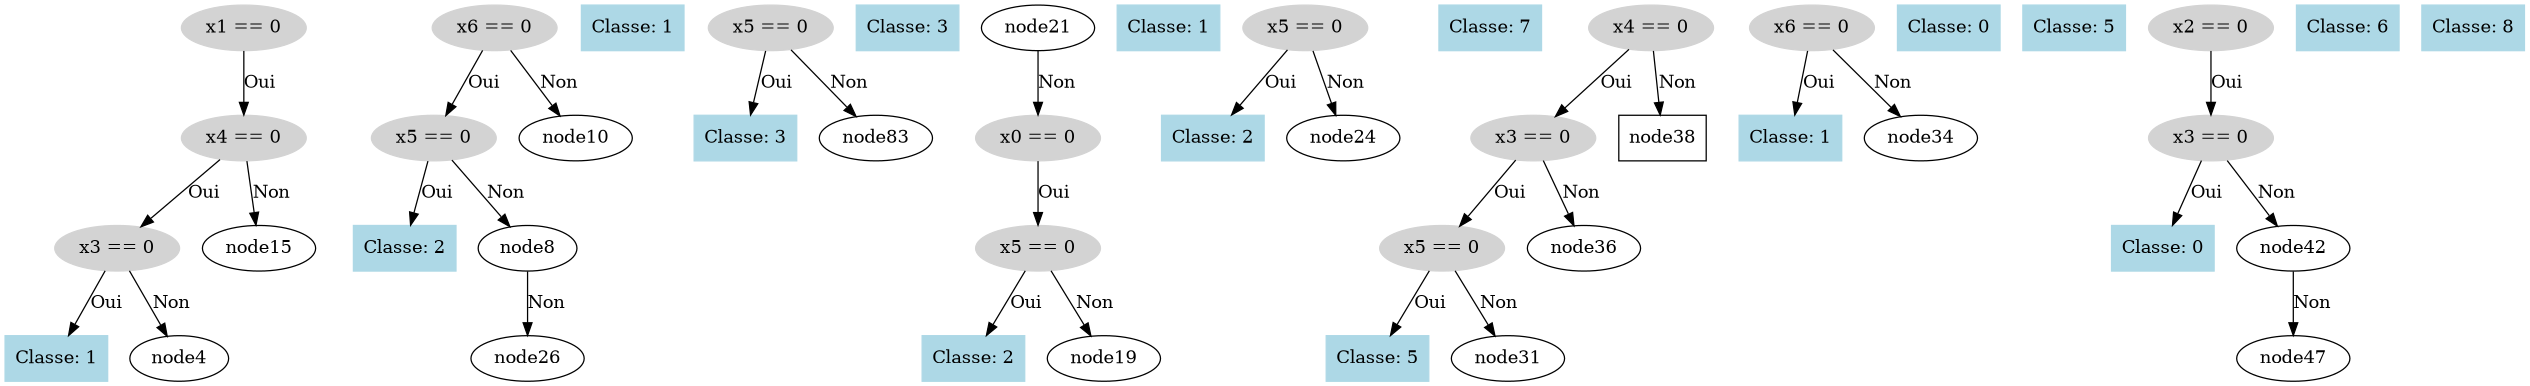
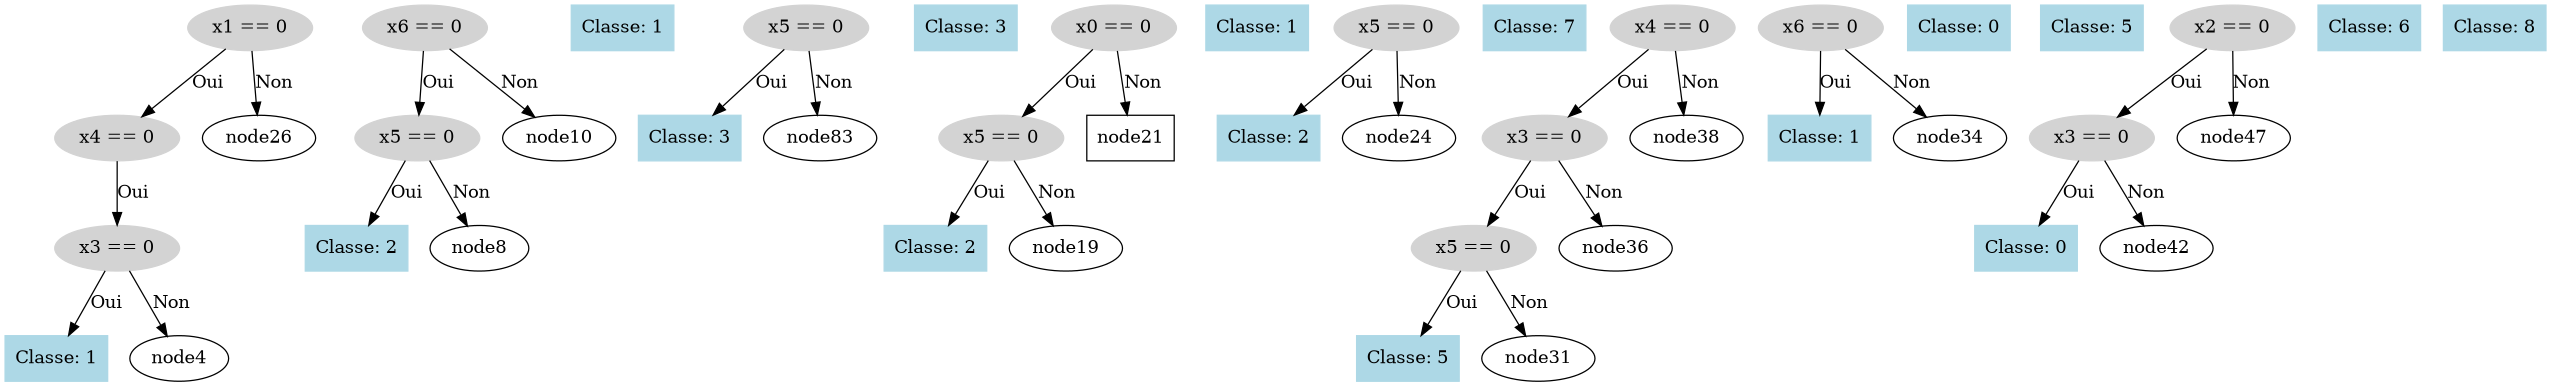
  digraph {
    node [color=lightblue shape=box style=filled]
    n1 [color=lightgray label="x1 == 0" shape=ellipse]
    n2 [color=lightgray label="x4 == 0" shape=ellipse]
    node26 [color="" shape="" style=""]
    n4 [color=lightgray label="x3 == 0" shape=ellipse]
-   node15 [color="" shape="" style=""]
    n6 [label="Classe: 1"]
    node4 [color="" shape="" style=""]
    n8 [color=lightgray label="x6 == 0" shape=ellipse]
    n9 [color=lightgray label="x5 == 0" shape=ellipse]
    node10 [color="" shape="" style=""]
    n11 [label="Classe: 2"]
    node8 [color="" shape="" style=""]
    n13 [label="Classe: 1"]
    n14 [color=lightgray label="x5 == 0" shape=ellipse]
    n15 [label="Classe: 3"]
    n16 [label=node83 color="" shape="" style=""]
    n17 [label="Classe: 3"]
    n18 [color=lightgray label="x0 == 0" shape=ellipse]
    n19 [color=lightgray label="x5 == 0" shape=ellipse]
-   node21 [color="" shape="" style=""]
+   node21 [color="" style=""]
    n21 [label="Classe: 2"]
    node19 [color="" shape="" style=""]
    n23 [label="Classe: 1"]
    n24 [color=lightgray label="x5 == 0" shape=ellipse]
    n25 [label="Classe: 2"]
    node24 [color="" shape="" style=""]
    n27 [label="Classe: 7"]
    n28 [color=lightgray label="x4 == 0" shape=ellipse]
    n29 [color=lightgray label="x3 == 0" shape=ellipse]
-   node38 [color="" style=""]
+   node38 [color="" shape="" style=""]
    n31 [color=lightgray label="x5 == 0" shape=ellipse]
    node36 [color="" shape="" style=""]
    n33 [label="Classe: 5"]
    node31 [color="" shape="" style=""]
    n35 [color=lightgray label="x6 == 0" shape=ellipse]
    n36 [label="Classe: 1"]
    node34 [color="" shape="" style=""]
    n38 [label="Classe: 0"]
    n39 [label="Classe: 5"]
    n40 [color=lightgray label="x2 == 0" shape=ellipse]
    n41 [color=lightgray label="x3 == 0" shape=ellipse]
    n42 [label=node47 color="" shape="" style=""]
    n43 [label="Classe: 0"]
    node42 [color="" shape="" style=""]
    n45 [label="Classe: 6"]
    n46 [label="Classe: 8"]
    n1 -> n2 [label=Oui]
-   node8 -> node26 [label=Non]
+   n1 -> node26 [label=Non]
    n2 -> n4 [label=Oui]
-   n2 -> node15 [label=Non]
    n4 -> n6 [label=Oui]
    n4 -> node4 [label=Non]
    n8 -> n9 [label=Oui]
    n8 -> node10 [label=Non]
    n9 -> n11 [label=Oui]
    n9 -> node8 [label=Non]
    n14 -> n15 [label=Oui]
    n14 -> n16 [label=Non]
    n18 -> n19 [label=Oui]
-   node21 -> n18 [label=Non]
+   n18 -> node21 [label=Non]
    n19 -> n21 [label=Oui]
    n19 -> node19 [label=Non]
    n24 -> n25 [label=Oui]
    n24 -> node24 [label=Non]
    n28 -> n29 [label=Oui]
    n28 -> node38 [label=Non]
    n29 -> n31 [label=Oui]
    n29 -> node36 [label=Non]
    n31 -> n33 [label=Oui]
    n31 -> node31 [label=Non]
    n35 -> n36 [label=Oui]
    n35 -> node34 [label=Non]
    n40 -> n41 [label=Oui]
-   node42 -> n42 [label=Non]
+   n40 -> n42 [label=Non]
    n41 -> n43 [label=Oui]
    n41 -> node42 [label=Non]
  }
